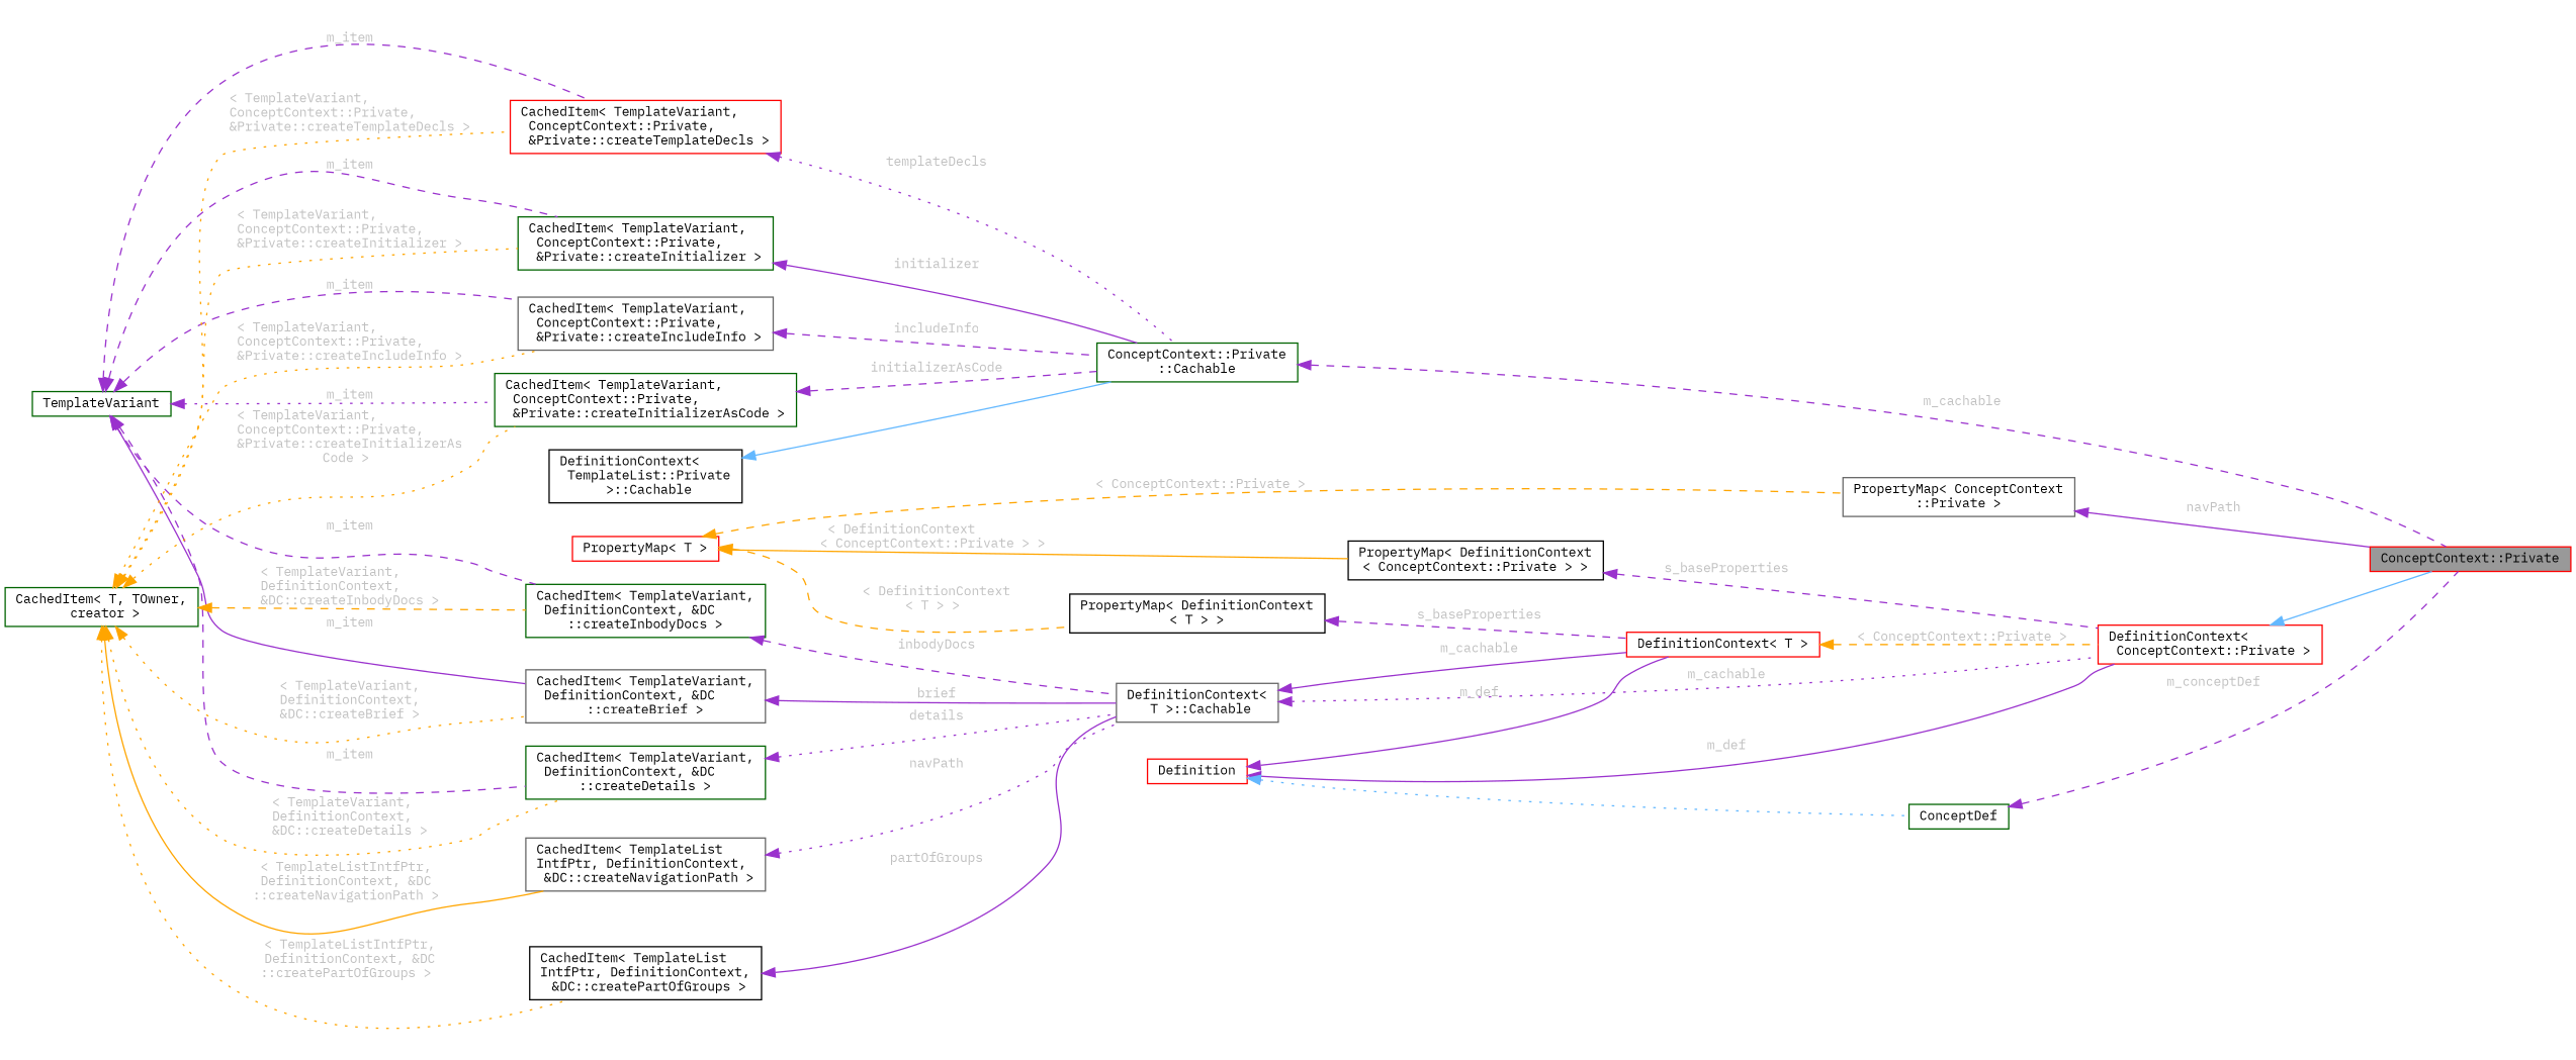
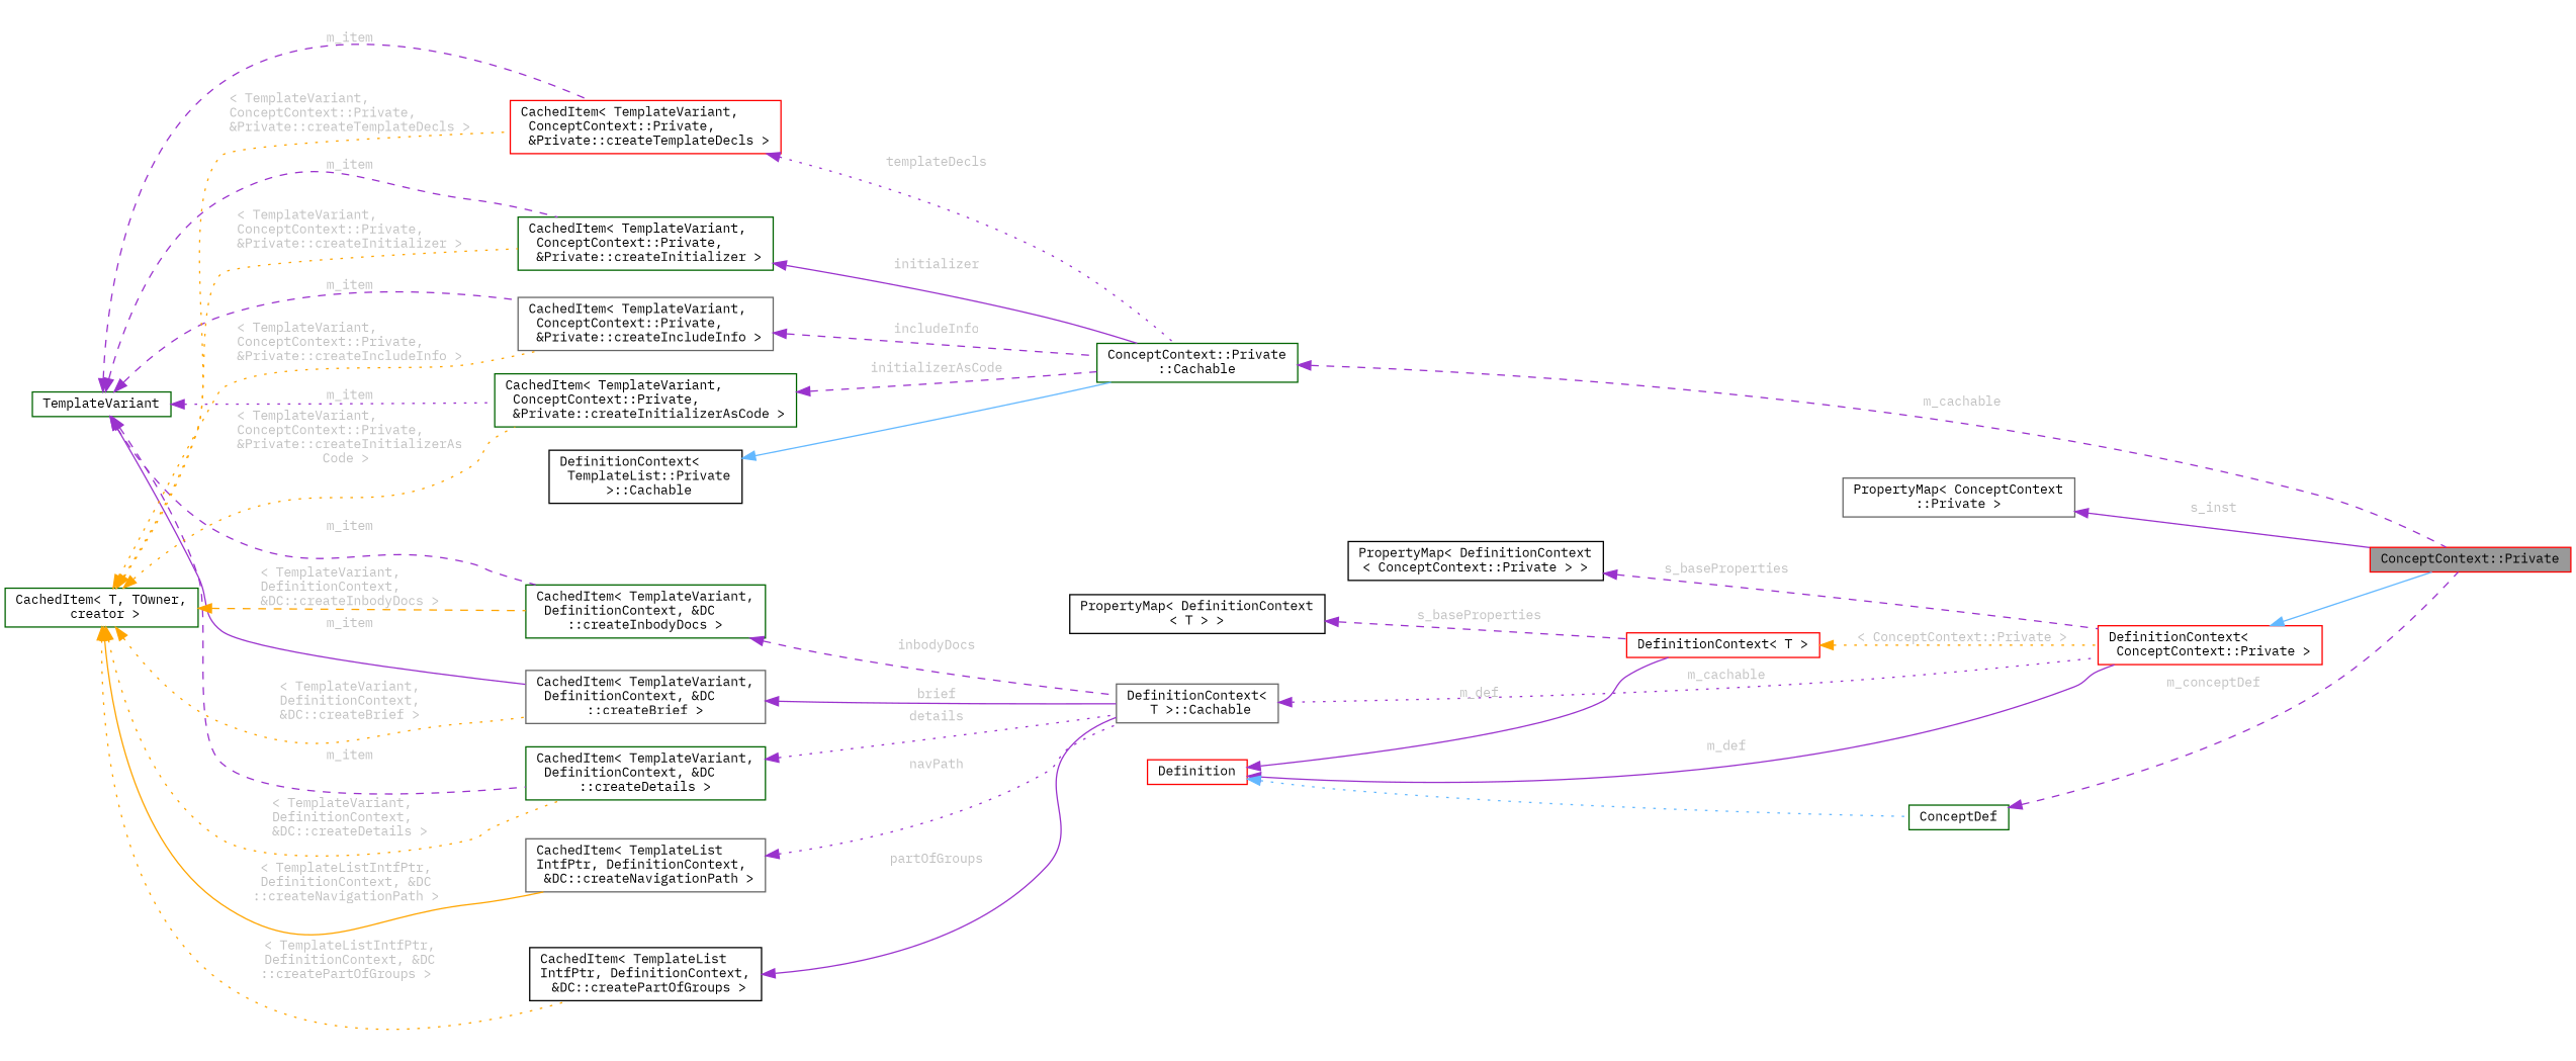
  digraph {
    fontname="IBM Plex Mono"
    rankdir=LR
    node [color=darkgreen fillcolor=white fontname="IBM Plex Mono" fontsize=10 shape=box style=filled]
    edge [color=darkorchid3 dir=back fontname="IBM Plex Mono" fontsize=10 labelfontname=Helvetica labelfontsize=10 style=dashed fontcolor=grey]
    n1 [color=red fillcolor=grey60 fontcolor=black height=0.2 label="ConceptContext::Private" width=0.4]
    n2 [color=red height=0.2 label="DefinitionContext\<\l ConceptContext::Private \>" width=0.4]
    n3 [color=gray40 height=0.2 label="DefinitionContext\<\l T \>::Cachable" width=0.4]
    n4 [color=red height=0.2 label="DefinitionContext\< T \>" width=0.4]
    n5 [height=0.2 label="CachedItem\< TemplateVariant,\l DefinitionContext, &DC\l::createDetails \>" width=0.4]
    n6 [height=0.2 label=TemplateVariant width=0.4]
    n7 [color=gray40 height=0.2 label="CachedItem\< TemplateVariant,\l DefinitionContext, &DC\l::createBrief \>" width=0.4]
    n8 [height=0.2 label="CachedItem\< TemplateVariant,\l DefinitionContext, &DC\l::createInbodyDocs \>" width=0.4]
    n9 [color=gray40 height=0.2 label="CachedItem\< TemplateVariant,\l ConceptContext::Private,\l &Private::createIncludeInfo \>" width=0.4]
    n10 [color=red height=0.2 label="CachedItem\< TemplateVariant,\l ConceptContext::Private,\l &Private::createTemplateDecls \>" width=0.4]
    n11 [height=0.2 label="CachedItem\< TemplateVariant,\l ConceptContext::Private,\l &Private::createInitializer \>" width=0.4]
    n12 [height=0.2 label="CachedItem\< TemplateVariant,\l ConceptContext::Private,\l &Private::createInitializerAsCode \>" width=0.4]
    n13 [height=0.2 label="ConceptContext::Private\l::Cachable" width=0.4]
    n14 [height=0.2 label="CachedItem\< T, TOwner,\l creator \>" width=0.4]
    n15 [color=gray40 height=0.2 label="CachedItem\< TemplateList\lIntfPtr, DefinitionContext,\l &DC::createNavigationPath \>" width=0.4]
    n16 [color=black height=0.2 label="CachedItem\< TemplateList\lIntfPtr, DefinitionContext,\l &DC::createPartOfGroups \>" width=0.4]
    n17 [color=red height=0.2 label=Definition width=0.4]
    n18 [height=0.2 label=ConceptDef width=0.4]
    n19 [color=black height=0.2 label="PropertyMap\< DefinitionContext\l\< ConceptContext::Private \> \>" width=0.4]
-   n20 [color=red height=0.2 label="PropertyMap\< T \>" width=0.4]
    n21 [color=black height=0.2 label="PropertyMap\< DefinitionContext\l\< T \> \>" width=0.4]
    n22 [color=gray40 height=0.2 label="PropertyMap\< ConceptContext\l::Private \>" width=0.4]
    n23 [color=black height=0.2 label="DefinitionContext\<\l TemplateList::Private\l \>::Cachable" width=0.4]
    n2 -> n1 [color=steelblue1 style=solid fontcolor=""]
    n3 -> n2 [label=" m_cachable" style=dotted]
-   n3 -> n4 [label=" m_cachable" style=solid]
-   n4 -> n2 [color=orange label=" \< ConceptContext::Private \>"]
+   n4 -> n2 [color=orange label=" \< ConceptContext::Private \>" style=dotted]
    n5 -> n3 [label=" details" style=dotted]
    n6 -> n5 [label=" m_item"]
    n6 -> n7 [label=" m_item" style=solid]
    n6 -> n8 [label=" m_item"]
    n6 -> n9 [label=" m_item"]
    n6 -> n10 [label=" m_item"]
    n6 -> n11 [label=" m_item"]
    n6 -> n12 [label=" m_item" style=dotted]
    n7 -> n3 [label=" brief" style=solid]
    n8 -> n3 [label=" inbodyDocs"]
    n9 -> n13 [label=" includeInfo"]
    n10 -> n13 [label=" templateDecls" style=dotted]
    n11 -> n13 [label=" initializer" style=solid]
    n12 -> n13 [label=" initializerAsCode"]
    n13 -> n1 [label=" m_cachable"]
    n14 -> n5 [color=orange label=" \< TemplateVariant,\l DefinitionContext,\l &DC::createDetails \>" style=dotted]
    n14 -> n7 [color=orange label=" \< TemplateVariant,\l DefinitionContext,\l &DC::createBrief \>" style=dotted]
    n14 -> n8 [color=orange label=" \< TemplateVariant,\l DefinitionContext,\l &DC::createInbodyDocs \>"]
    n14 -> n9 [color=orange label=" \< TemplateVariant,\l ConceptContext::Private,\l &Private::createIncludeInfo \>" style=dotted]
    n14 -> n10 [color=orange label=" \< TemplateVariant,\l ConceptContext::Private,\l &Private::createTemplateDecls \>" style=dotted]
    n14 -> n11 [color=orange label=" \< TemplateVariant,\l ConceptContext::Private,\l &Private::createInitializer \>" style=dotted]
    n14 -> n12 [color=orange label=" \< TemplateVariant,\l ConceptContext::Private,\l &Private::createInitializerAs\lCode \>" style=dotted]
    n14 -> n15 [color=orange label=" \< TemplateListIntfPtr,\l DefinitionContext, &DC\l::createNavigationPath \>" style=solid]
    n14 -> n16 [color=orange label=" \< TemplateListIntfPtr,\l DefinitionContext, &DC\l::createPartOfGroups \>" style=dotted]
    n15 -> n3 [label=" navPath" style=dotted]
    n16 -> n3 [label=" partOfGroups" style=solid]
    n17 -> n2 [label=" m_def" style=solid]
    n17 -> n4 [label=" m_def" style=solid]
    n17 -> n18 [color=steelblue1 style=dotted fontcolor=""]
    n18 -> n1 [label=" m_conceptDef"]
    n19 -> n2 [label=" s_baseProperties"]
-   n20 -> n19 [color=orange label=" \< DefinitionContext\l\< ConceptContext::Private \> \>" style=solid]
-   n20 -> n21 [color=orange label=" \< DefinitionContext\l\< T \> \>"]
-   n20 -> n22 [color=orange label=" \< ConceptContext::Private \>"]
    n21 -> n4 [label=" s_baseProperties"]
-   n22 -> n1 [label=" navPath" style=solid]
+   n22 -> n1 [label=" s_inst" style=solid]
    n23 -> n13 [color=steelblue1 style=solid fontcolor=""]
  }
